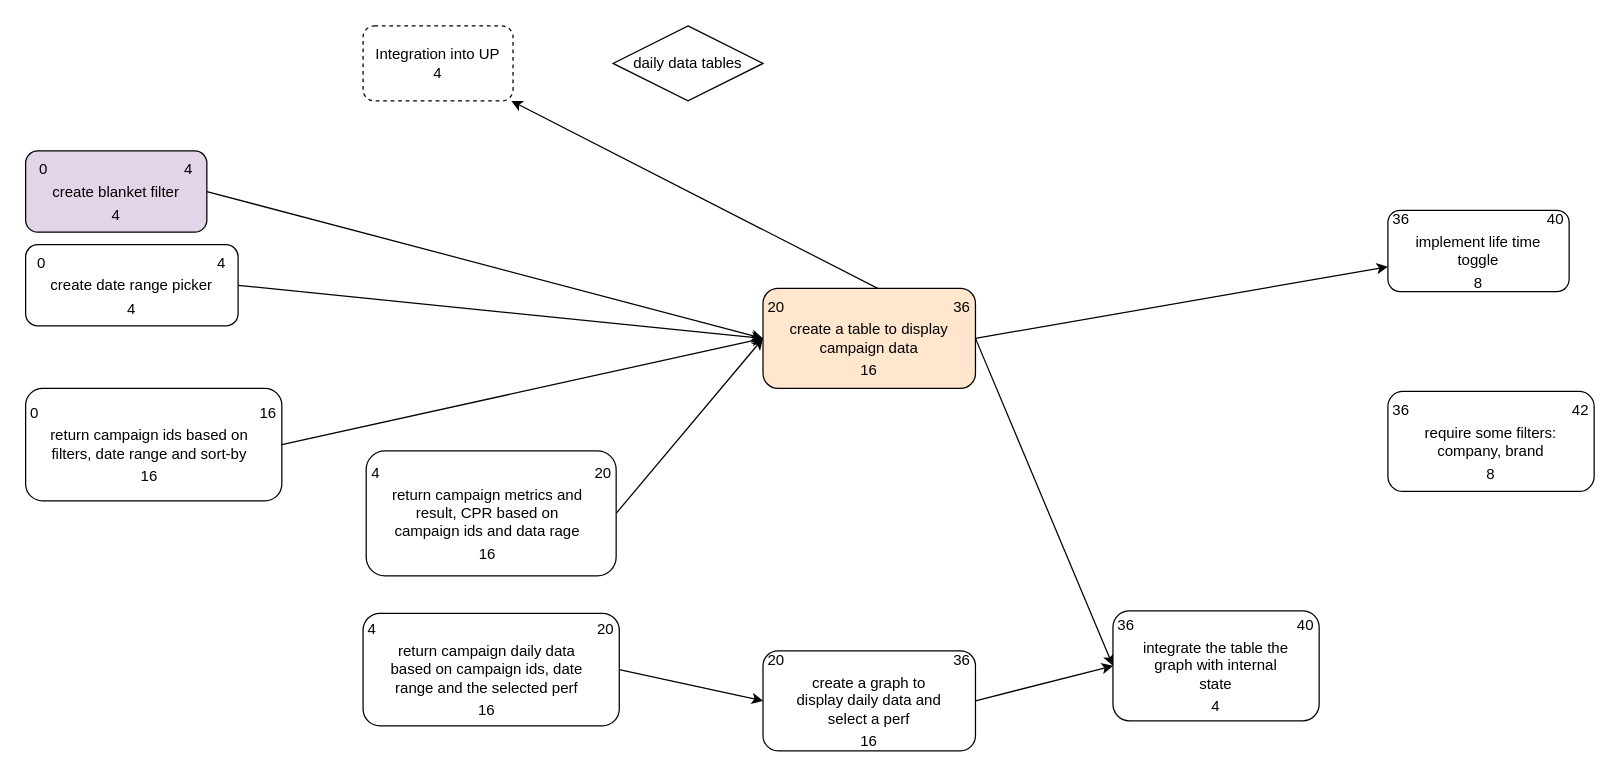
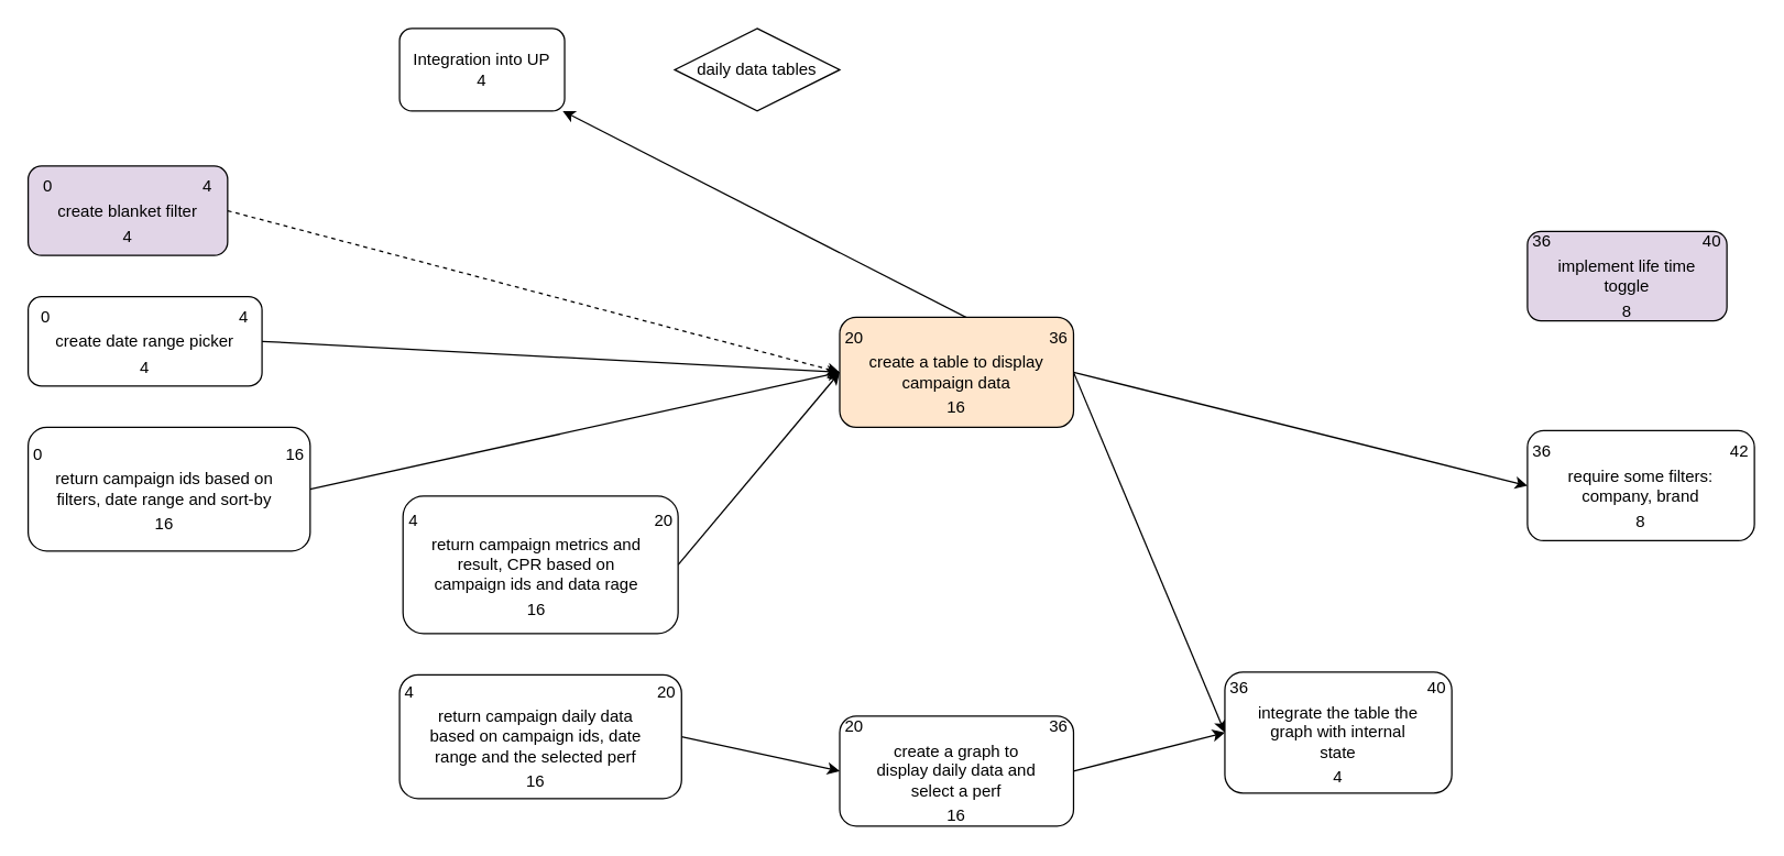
  <mxCell id="0" />
  <mxCell id="1" parent="0" />
- <mxCell id="2" style="rounded=0;orthogonalLoop=1;jettySize=auto;html=1;entryX=0;entryY=0.5;entryDx=0;entryDy=0;exitX=1;exitY=0.5;exitDx=0;exitDy=0;" parent="1" source="16" target="11" edge="1"><mxGeometry relative="1" as="geometry"><mxPoint x="390" y="80" as="sourcePoint" /></mxGeometry></mxCell>
+ <mxCell id="2" style="rounded=0;orthogonalLoop=1;jettySize=auto;html=1;entryX=0;entryY=0.5;entryDx=0;entryDy=0;exitX=1;exitY=0.5;exitDx=0;exitDy=0;dashed=1;" parent="1" source="16" target="11" edge="1"><mxGeometry relative="1" as="geometry"><mxPoint x="390" y="80" as="sourcePoint" /></mxGeometry></mxCell>
  <mxCell id="3" style="edgeStyle=none;rounded=0;orthogonalLoop=1;jettySize=auto;html=1;entryX=0;entryY=0.5;entryDx=0;entryDy=0;exitX=1;exitY=0.5;exitDx=0;exitDy=0;" parent="1" source="15" target="11" edge="1"><mxGeometry relative="1" as="geometry"><mxPoint x="540" y="260" as="targetPoint" /><mxPoint x="420" y="216.981" as="sourcePoint" /></mxGeometry></mxCell>
  <mxCell id="4" style="edgeStyle=none;rounded=0;orthogonalLoop=1;jettySize=auto;html=1;entryX=0;entryY=0.5;entryDx=0;entryDy=0;exitX=1;exitY=0.5;exitDx=0;exitDy=0;" parent="1" source="13" target="11" edge="1"><mxGeometry relative="1" as="geometry"><mxPoint x="440" y="345" as="sourcePoint" /></mxGeometry></mxCell>
  <mxCell id="5" style="edgeStyle=none;rounded=0;orthogonalLoop=1;jettySize=auto;html=1;entryX=0;entryY=0.5;entryDx=0;entryDy=0;exitX=1;exitY=0.5;exitDx=0;exitDy=0;" parent="1" source="6" target="11" edge="1"><mxGeometry relative="1" as="geometry"><mxPoint x="540" y="260" as="targetPoint" /></mxGeometry></mxCell>
  <mxCell id="6" value="&lt;div&gt;&lt;table&gt;&lt;tbody&gt;&lt;tr&gt;&lt;td&gt;4&lt;/td&gt;&lt;td&gt;&lt;br&gt;&lt;/td&gt;&lt;td&gt;20&lt;/td&gt;&lt;/tr&gt;&lt;tr&gt;&lt;td&gt;&lt;br&gt;&lt;/td&gt;&lt;td&gt;return campaign metrics and result, CPR based on campaign ids and data rage&lt;br&gt;&lt;/td&gt;&lt;td&gt;&lt;br&gt;&lt;/td&gt;&lt;/tr&gt;&lt;tr&gt;&lt;td&gt;&lt;br&gt;&lt;/td&gt;&lt;td&gt;16&lt;/td&gt;&lt;td&gt;&lt;br&gt;&lt;/td&gt;&lt;/tr&gt;&lt;/tbody&gt;&lt;/table&gt;&lt;/div&gt;" style="rounded=1;whiteSpace=wrap;html=1;align=center;" parent="1" vertex="1"><mxGeometry x="292.5" y="360" width="200" height="100" as="geometry" /></mxCell>
  <mxCell id="7" style="edgeStyle=none;rounded=0;orthogonalLoop=1;jettySize=auto;html=1;entryX=0;entryY=0.5;entryDx=0;entryDy=0;exitX=1;exitY=0.5;exitDx=0;exitDy=0;" parent="1" source="14" target="17" edge="1"><mxGeometry relative="1" as="geometry"><mxPoint x="450" y="635" as="sourcePoint" /><mxPoint x="620" y="635" as="targetPoint" /></mxGeometry></mxCell>
  <mxCell id="8" style="edgeStyle=none;rounded=0;orthogonalLoop=1;jettySize=auto;html=1;exitX=1;exitY=0.5;exitDx=0;exitDy=0;" parent="1" source="11" target="22" edge="1"><mxGeometry relative="1" as="geometry"><mxPoint x="920" y="190" as="targetPoint" /></mxGeometry></mxCell>
  <mxCell id="9" style="edgeStyle=none;rounded=0;orthogonalLoop=1;jettySize=auto;html=1;entryX=0;entryY=0.5;entryDx=0;entryDy=0;exitX=1;exitY=0.5;exitDx=0;exitDy=0;" parent="1" source="11" target="20" edge="1"><mxGeometry relative="1" as="geometry"><mxPoint x="920" y="510" as="targetPoint" /></mxGeometry></mxCell>
- <mxCell id="10" style="edgeStyle=none;rounded=0;orthogonalLoop=1;jettySize=auto;html=1;exitX=1;exitY=0.5;exitDx=0;exitDy=0;" parent="1" source="11" target="18" edge="1"><mxGeometry relative="1" as="geometry"><mxPoint x="920" y="345" as="targetPoint" /></mxGeometry></mxCell>
+ <mxCell id="10" style="edgeStyle=none;rounded=0;orthogonalLoop=1;jettySize=auto;html=1;entryX=0;entryY=0.5;entryDx=0;entryDy=0;exitX=1;exitY=0.5;exitDx=0;exitDy=0;" parent="1" source="11" target="19" edge="1"><mxGeometry relative="1" as="geometry"><mxPoint x="920" y="345" as="targetPoint" /></mxGeometry></mxCell>
  <mxCell id="11" value="&lt;table&gt;&lt;tbody&gt;&lt;tr&gt;&lt;td&gt;20&lt;/td&gt;&lt;td&gt;&lt;br&gt;&lt;/td&gt;&lt;td&gt;36&lt;/td&gt;&lt;/tr&gt;&lt;tr&gt;&lt;td&gt;&lt;br&gt;&lt;/td&gt;&lt;td&gt;create a table to display campaign data&lt;br&gt;&lt;/td&gt;&lt;td&gt;&lt;br&gt;&lt;/td&gt;&lt;/tr&gt;&lt;tr&gt;&lt;td&gt;&lt;br&gt;&lt;/td&gt;&lt;td&gt;16&lt;/td&gt;&lt;td&gt;&lt;br&gt;&lt;/td&gt;&lt;/tr&gt;&lt;/tbody&gt;&lt;/table&gt;" style="rounded=1;whiteSpace=wrap;html=1;fillColor=#ffe6cc;" parent="1" vertex="1"><mxGeometry x="610" y="230" width="170" height="80" as="geometry" /></mxCell>
  <mxCell id="12" style="edgeStyle=none;rounded=0;orthogonalLoop=1;jettySize=auto;html=1;entryX=0;entryY=0.5;entryDx=0;entryDy=0;exitX=1;exitY=0.5;exitDx=0;exitDy=0;" parent="1" source="17" target="20" edge="1"><mxGeometry relative="1" as="geometry"><mxPoint x="805" y="635" as="sourcePoint" /><mxPoint x="920" y="510" as="targetPoint" /></mxGeometry></mxCell>
  <mxCell id="13" value="&lt;table&gt;&lt;tbody&gt;&lt;tr&gt;&lt;td&gt;0&lt;/td&gt;&lt;td&gt;&lt;br&gt;&lt;/td&gt;&lt;td&gt;16&lt;/td&gt;&lt;/tr&gt;&lt;tr&gt;&lt;td&gt;&lt;br&gt;&lt;/td&gt;&lt;td&gt;return campaign ids based on filters, date range and sort-by&lt;br&gt;&lt;/td&gt;&lt;td&gt;&lt;br&gt;&lt;/td&gt;&lt;/tr&gt;&lt;tr&gt;&lt;td&gt;&lt;br&gt;&lt;/td&gt;&lt;td&gt;16&lt;/td&gt;&lt;td&gt;&lt;br&gt;&lt;/td&gt;&lt;/tr&gt;&lt;/tbody&gt;&lt;/table&gt;" style="rounded=1;whiteSpace=wrap;html=1;align=center;" parent="1" vertex="1"><mxGeometry x="20" y="310" width="205" height="90" as="geometry" /></mxCell>
  <mxCell id="14" value="&lt;div&gt;&lt;table&gt;&lt;tbody&gt;&lt;tr&gt;&lt;td&gt;4&lt;/td&gt;&lt;td&gt;&lt;br&gt;&lt;/td&gt;&lt;td&gt;20&lt;/td&gt;&lt;/tr&gt;&lt;tr&gt;&lt;td&gt;&lt;br&gt;&lt;/td&gt;&lt;td&gt;return campaign daily data based on campaign ids, date range and the selected perf&lt;br&gt;&lt;/td&gt;&lt;td&gt;&lt;br&gt;&lt;/td&gt;&lt;/tr&gt;&lt;tr&gt;&lt;td&gt;&lt;br&gt;&lt;/td&gt;&lt;td&gt;16&lt;/td&gt;&lt;td&gt;&lt;br&gt;&lt;/td&gt;&lt;/tr&gt;&lt;/tbody&gt;&lt;/table&gt;&lt;/div&gt;" style="rounded=1;whiteSpace=wrap;html=1;align=center;" parent="1" vertex="1"><mxGeometry x="290" y="490" width="205" height="90" as="geometry" /></mxCell>
- <mxCell id="15" value="&lt;table&gt;&lt;tbody&gt;&lt;tr&gt;&lt;td&gt;0&lt;/td&gt;&lt;td&gt;&lt;br&gt;&lt;/td&gt;&lt;td&gt;4&lt;/td&gt;&lt;/tr&gt;&lt;tr&gt;&lt;td&gt;&lt;br&gt;&lt;/td&gt;&lt;td&gt;create date range picker&lt;br&gt;&lt;/td&gt;&lt;td&gt;&lt;br&gt;&lt;/td&gt;&lt;/tr&gt;&lt;tr&gt;&lt;td&gt;&lt;br&gt;&lt;/td&gt;&lt;td&gt;4&lt;/td&gt;&lt;td&gt;&lt;br&gt;&lt;/td&gt;&lt;/tr&gt;&lt;/tbody&gt;&lt;/table&gt;" style="rounded=1;whiteSpace=wrap;html=1;align=center;" parent="1" vertex="1"><mxGeometry x="20" y="195" width="170" height="65" as="geometry" /></mxCell>
+ <mxCell id="15" value="&lt;table&gt;&lt;tbody&gt;&lt;tr&gt;&lt;td&gt;0&lt;/td&gt;&lt;td&gt;&lt;br&gt;&lt;/td&gt;&lt;td&gt;4&lt;/td&gt;&lt;/tr&gt;&lt;tr&gt;&lt;td&gt;&lt;br&gt;&lt;/td&gt;&lt;td&gt;create date range picker&lt;br&gt;&lt;/td&gt;&lt;td&gt;&lt;br&gt;&lt;/td&gt;&lt;/tr&gt;&lt;tr&gt;&lt;td&gt;&lt;br&gt;&lt;/td&gt;&lt;td&gt;4&lt;/td&gt;&lt;td&gt;&lt;br&gt;&lt;/td&gt;&lt;/tr&gt;&lt;/tbody&gt;&lt;/table&gt;" style="rounded=1;whiteSpace=wrap;html=1;align=center;" parent="1" vertex="1"><mxGeometry x="20" y="215" width="170" height="65" as="geometry" /></mxCell>
  <mxCell id="16" value="&lt;table&gt;&lt;tbody&gt;&lt;tr&gt;&lt;td&gt;0&lt;/td&gt;&lt;td&gt;&lt;br&gt;&lt;/td&gt;&lt;td&gt;4&lt;/td&gt;&lt;/tr&gt;&lt;tr&gt;&lt;td&gt;&lt;br&gt;&lt;/td&gt;&lt;td&gt;create blanket filter&lt;br&gt;&lt;/td&gt;&lt;td&gt;&lt;br&gt;&lt;/td&gt;&lt;/tr&gt;&lt;tr&gt;&lt;td&gt;&lt;br&gt;&lt;/td&gt;&lt;td&gt;4&lt;/td&gt;&lt;td&gt;&lt;br&gt;&lt;/td&gt;&lt;/tr&gt;&lt;/tbody&gt;&lt;/table&gt;" style="rounded=1;whiteSpace=wrap;html=1;align=center;fillColor=#e1d5e7;" parent="1" vertex="1"><mxGeometry x="20" y="120" width="145" height="65" as="geometry" /></mxCell>
  <mxCell id="17" value="&lt;table&gt;&lt;tbody&gt;&lt;tr&gt;&lt;td&gt;20&lt;/td&gt;&lt;td&gt;&lt;br&gt;&lt;/td&gt;&lt;td&gt;36&lt;/td&gt;&lt;/tr&gt;&lt;tr&gt;&lt;td&gt;&lt;br&gt;&lt;/td&gt;&lt;td&gt;create a graph to display daily data and select a perf&lt;br&gt;&lt;/td&gt;&lt;td&gt;&lt;br&gt;&lt;/td&gt;&lt;/tr&gt;&lt;tr&gt;&lt;td&gt;&lt;br&gt;&lt;/td&gt;&lt;td&gt;16&lt;/td&gt;&lt;td&gt;&lt;br&gt;&lt;/td&gt;&lt;/tr&gt;&lt;/tbody&gt;&lt;/table&gt;" style="rounded=1;whiteSpace=wrap;html=1;" parent="1" vertex="1"><mxGeometry x="610" y="520" width="170" height="80" as="geometry" /></mxCell>
- <mxCell id="18" value="&lt;table&gt;&lt;tbody&gt;&lt;tr&gt;&lt;td&gt;36&lt;/td&gt;&lt;td&gt;&lt;br&gt;&lt;/td&gt;&lt;td&gt;40&lt;/td&gt;&lt;/tr&gt;&lt;tr&gt;&lt;td&gt;&lt;br&gt;&lt;/td&gt;&lt;td&gt;implement life time toggle&lt;br&gt;&lt;/td&gt;&lt;td&gt;&lt;br&gt;&lt;/td&gt;&lt;/tr&gt;&lt;tr&gt;&lt;td&gt;&lt;br&gt;&lt;/td&gt;&lt;td&gt;8&lt;/td&gt;&lt;td&gt;&lt;br&gt;&lt;/td&gt;&lt;/tr&gt;&lt;/tbody&gt;&lt;/table&gt;" style="rounded=1;whiteSpace=wrap;html=1;align=center;" parent="1" vertex="1"><mxGeometry x="1110" y="167.5" width="145" height="65" as="geometry" /></mxCell>
+ <mxCell id="18" value="&lt;table&gt;&lt;tbody&gt;&lt;tr&gt;&lt;td&gt;36&lt;/td&gt;&lt;td&gt;&lt;br&gt;&lt;/td&gt;&lt;td&gt;40&lt;/td&gt;&lt;/tr&gt;&lt;tr&gt;&lt;td&gt;&lt;br&gt;&lt;/td&gt;&lt;td&gt;implement life time toggle&lt;br&gt;&lt;/td&gt;&lt;td&gt;&lt;br&gt;&lt;/td&gt;&lt;/tr&gt;&lt;tr&gt;&lt;td&gt;&lt;br&gt;&lt;/td&gt;&lt;td&gt;8&lt;/td&gt;&lt;td&gt;&lt;br&gt;&lt;/td&gt;&lt;/tr&gt;&lt;/tbody&gt;&lt;/table&gt;" style="rounded=1;whiteSpace=wrap;html=1;align=center;fillColor=#e1d5e7;" parent="1" vertex="1"><mxGeometry x="1110" y="167.5" width="145" height="65" as="geometry" /></mxCell>
  <mxCell id="19" value="&lt;table&gt;&lt;tbody&gt;&lt;tr&gt;&lt;td&gt;36&lt;/td&gt;&lt;td&gt;&lt;br&gt;&lt;/td&gt;&lt;td&gt;42&lt;/td&gt;&lt;/tr&gt;&lt;tr&gt;&lt;td&gt;&lt;br&gt;&lt;/td&gt;&lt;td&gt;require some filters: company, brand&lt;br&gt;&lt;/td&gt;&lt;td&gt;&lt;br&gt;&lt;/td&gt;&lt;/tr&gt;&lt;tr&gt;&lt;td&gt;&lt;br&gt;&lt;/td&gt;&lt;td&gt;8&lt;/td&gt;&lt;td&gt;&lt;br&gt;&lt;/td&gt;&lt;/tr&gt;&lt;/tbody&gt;&lt;/table&gt;" style="rounded=1;whiteSpace=wrap;html=1;align=center;" parent="1" vertex="1"><mxGeometry x="1110" y="312.5" width="165" height="80" as="geometry" /></mxCell>
  <mxCell id="20" value="&lt;table&gt;&lt;tbody&gt;&lt;tr&gt;&lt;td&gt;36&lt;/td&gt;&lt;td&gt;&lt;br&gt;&lt;/td&gt;&lt;td&gt;40&lt;/td&gt;&lt;/tr&gt;&lt;tr&gt;&lt;td&gt;&lt;br&gt;&lt;/td&gt;&lt;td&gt;integrate the table the graph with internal state&lt;br&gt;&lt;/td&gt;&lt;td&gt;&lt;br&gt;&lt;/td&gt;&lt;/tr&gt;&lt;tr&gt;&lt;td&gt;&lt;br&gt;&lt;/td&gt;&lt;td&gt;4&lt;/td&gt;&lt;td&gt;&lt;br&gt;&lt;/td&gt;&lt;/tr&gt;&lt;/tbody&gt;&lt;/table&gt;" style="rounded=1;whiteSpace=wrap;html=1;align=center;" parent="1" vertex="1"><mxGeometry x="890" y="488" width="165" height="88" as="geometry" /></mxCell>
  <mxCell id="21" value="daily data tables" style="rhombus;whiteSpace=wrap;html=1;" parent="1" vertex="1"><mxGeometry x="490" y="20" width="120" height="60" as="geometry" /></mxCell>
- <mxCell id="22" value="Integration into UP&lt;br&gt;4" style="rounded=1;whiteSpace=wrap;html=1;dashed=1;" parent="1" vertex="1"><mxGeometry x="290" y="20" width="120" height="60" as="geometry" /></mxCell>
+ <mxCell id="22" value="Integration into UP&lt;br&gt;4" style="rounded=1;whiteSpace=wrap;html=1;" parent="1" vertex="1"><mxGeometry x="290" y="20" width="120" height="60" as="geometry" /></mxCell>
